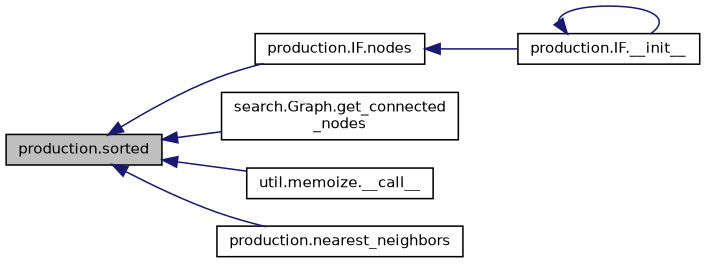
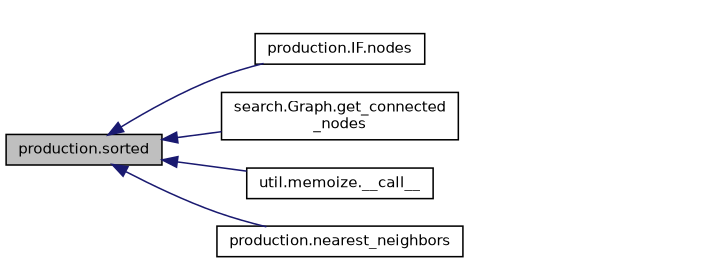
  digraph {
    rankdir=LR
    node [color=black fillcolor=white fontname=Helvetica fontsize=10 shape=record style=filled]
    edge [color=midnightblue dir=back fontname=Helvetica fontsize=10 labelfontname=Helvetica labelfontsize=10 style=solid]
    n1 [fillcolor=grey75 fontcolor=black height=0.2 label="production.sorted" width=0.4]
    n2 [height=0.2 label="production.IF.nodes" width=0.4]
    n3 [height=0.2 label="search.Graph.get_connected\l_nodes" width=0.4]
    n4 [height=0.2 label="util.memoize.__call__" width=0.4]
    n5 [height=0.2 label="production.nearest_neighbors" width=0.4]
-   n6 [height=0.2 label="production.IF.__init__" width=0.4]
    n1 -> n2
    n1 -> n3
    n1 -> n4
    n1 -> n5
-   n2 -> n6
-   n6 -> n6
  }
